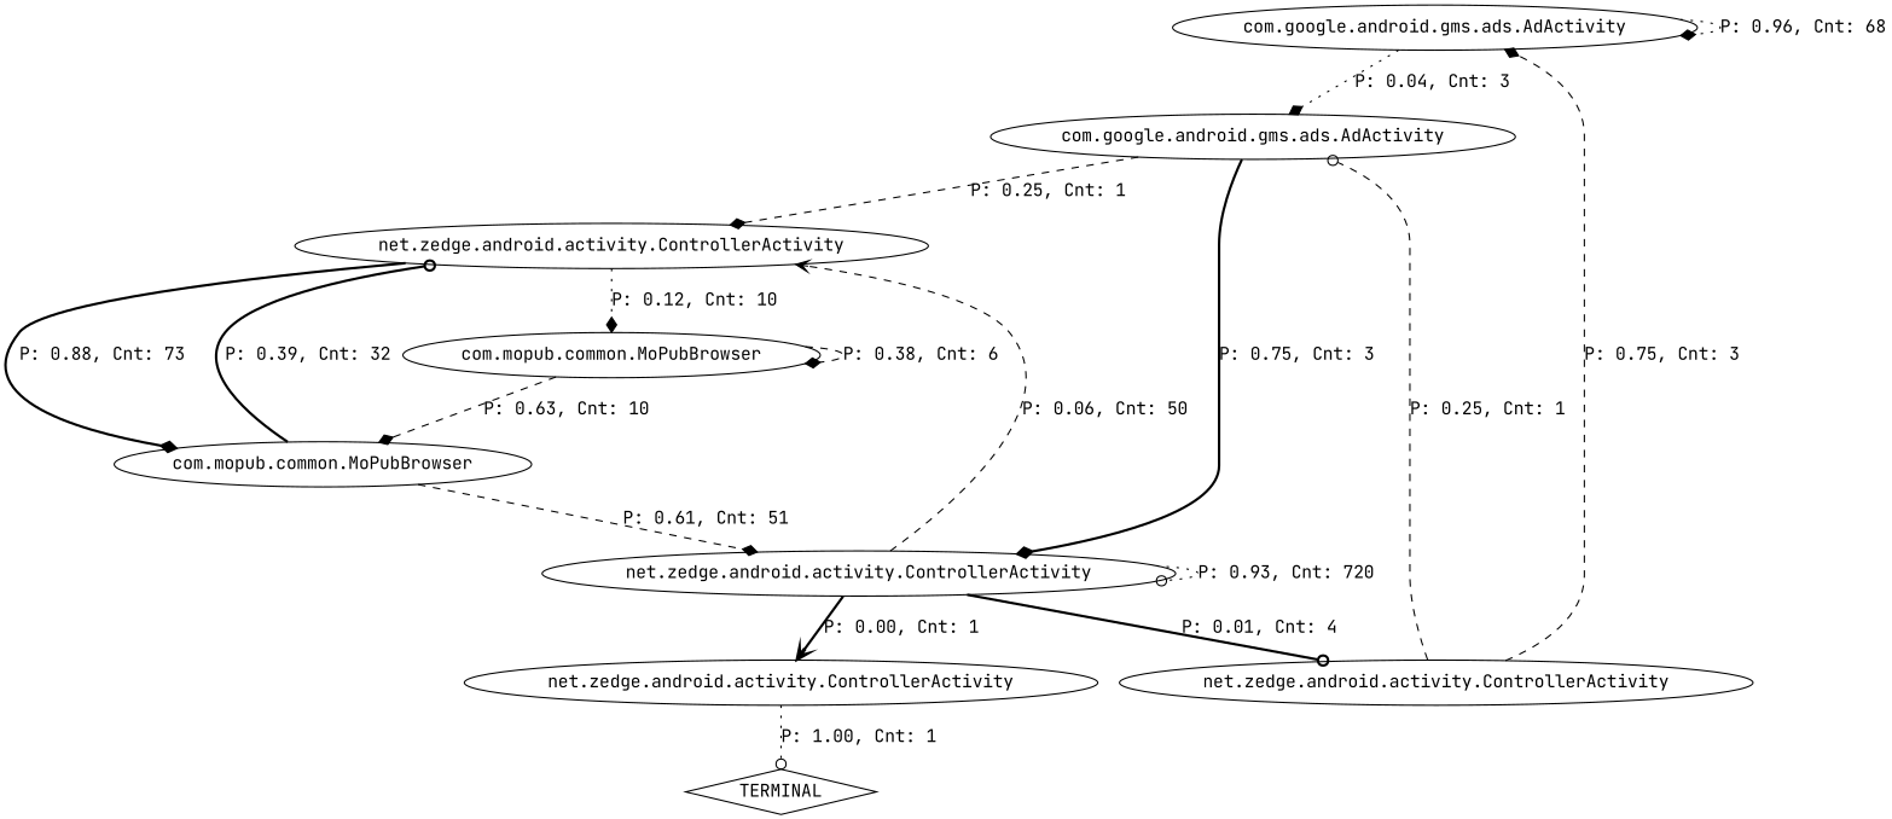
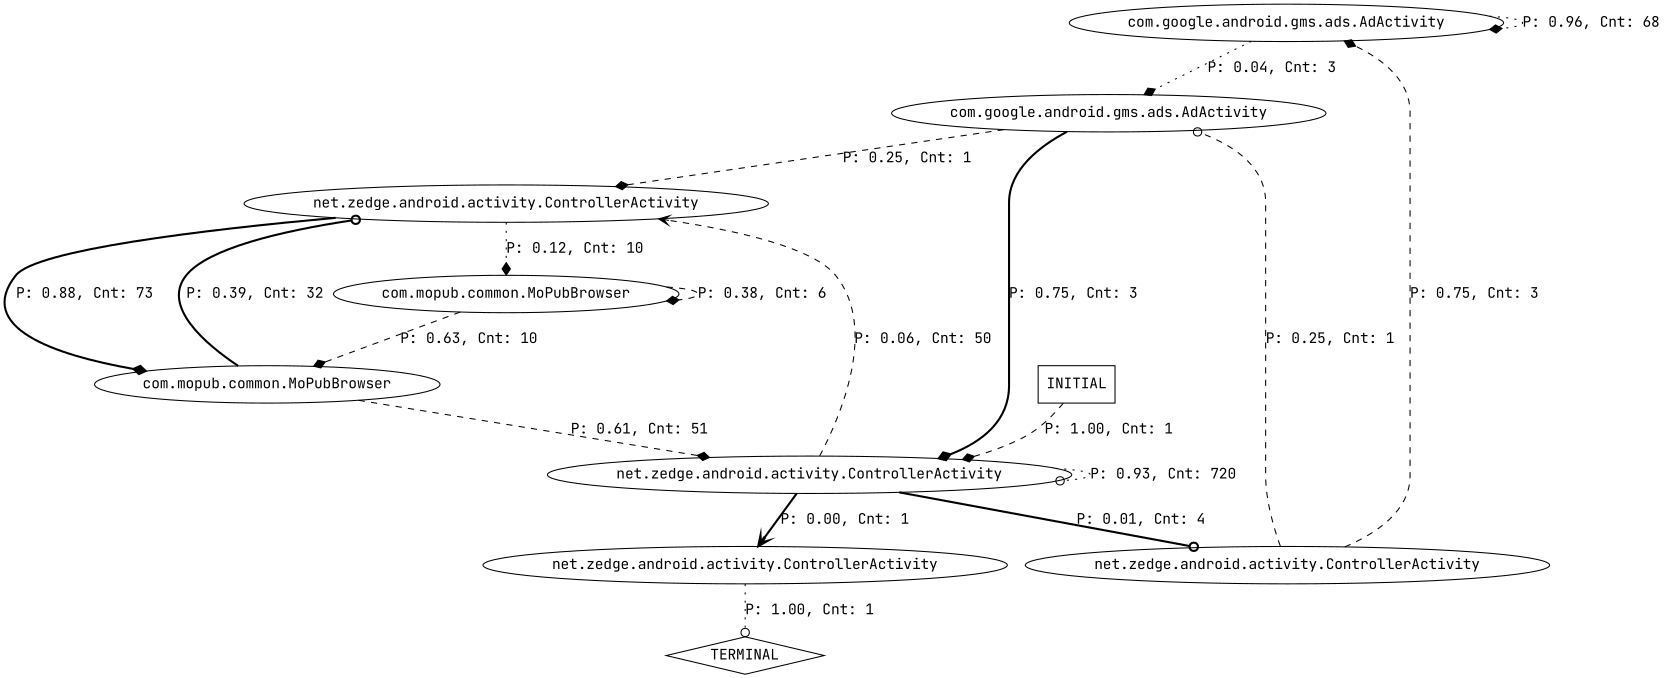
  digraph {
    fontname="JetBrains Mono"
    node [fontname="JetBrains Mono"]
    edge [style=dashed arrowhead=diamond fontname="JetBrains Mono"]
    n1 [label="com.google.android.gms.ads.AdActivity"]
    n2 [label="com.google.android.gms.ads.AdActivity"]
    n3 [label="net.zedge.android.activity.ControllerActivity"]
    n4 [label="net.zedge.android.activity.ControllerActivity"]
    n5 [label="com.mopub.common.MoPubBrowser"]
    n6 [label="com.mopub.common.MoPubBrowser"]
    n7 [label="net.zedge.android.activity.ControllerActivity"]
    n8 [label=TERMINAL shape=diamond]
    n9 [label="net.zedge.android.activity.ControllerActivity"]
+   n10 [label=INITIAL shape=box]
    n1 -> n1 [label="P: 0.96, Cnt: 68" style=dotted]
    n1 -> n2 [label="P: 0.04, Cnt: 3" style=dotted]
    n2 -> n3 [label="P: 0.25, Cnt: 1"]
    n2 -> n4 [label="P: 0.75, Cnt: 3" style=bold]
    n3 -> n5 [label="P: 0.12, Cnt: 10" style=dotted]
    n3 -> n6 [label="P: 0.88, Cnt: 73" style=bold]
    n4 -> n3 [label="P: 0.06, Cnt: 50" arrowhead=vee]
    n4 -> n4 [label="P: 0.93, Cnt: 720" style=dotted arrowhead=odot]
    n4 -> n7 [label="P: 0.00, Cnt: 1" style=bold arrowhead=vee]
    n4 -> n9 [label="P: 0.01, Cnt: 4" style=bold arrowhead=odot]
    n5 -> n5 [label="P: 0.38, Cnt: 6"]
    n5 -> n6 [label="P: 0.63, Cnt: 10"]
    n6 -> n3 [label="P: 0.39, Cnt: 32" style=bold arrowhead=odot]
    n6 -> n4 [label="P: 0.61, Cnt: 51"]
    n7 -> n8 [label="P: 1.00, Cnt: 1" style=dotted arrowhead=odot]
    n9 -> n1 [label="P: 0.75, Cnt: 3"]
    n9 -> n2 [label="P: 0.25, Cnt: 1" arrowhead=odot]
+   n10 -> n4 [label="P: 1.00, Cnt: 1"]
  }
